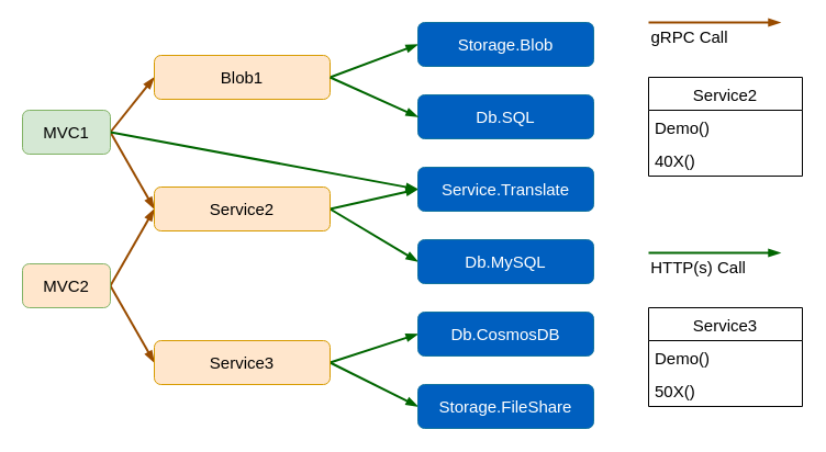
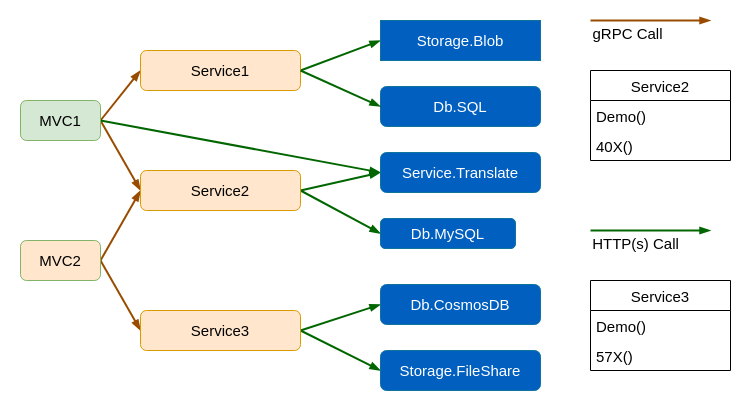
  <mxCell id="0" />
  <mxCell id="1" parent="0" />
  <mxCell id="2" style="edgeStyle=none;rounded=0;orthogonalLoop=1;jettySize=auto;html=1;exitX=1;exitY=0.5;exitDx=0;exitDy=0;entryX=0;entryY=0.5;entryDx=0;entryDy=0;fontSize=15;endArrow=blockThin;endFill=1;startArrow=none;startFill=0;fillColor=#bac8d3;strokeColor=#994C00;strokeWidth=2;" parent="1" source="5" target="10" edge="1"><mxGeometry relative="1" as="geometry" /></mxCell>
  <mxCell id="3" style="edgeStyle=none;rounded=0;orthogonalLoop=1;jettySize=auto;html=1;exitX=1;exitY=0.5;exitDx=0;exitDy=0;entryX=0;entryY=0.5;entryDx=0;entryDy=0;fontSize=15;endArrow=blockThin;endFill=1;startArrow=none;startFill=0;fillColor=#bac8d3;strokeColor=#994C00;strokeWidth=2;" parent="1" source="5" target="16" edge="1"><mxGeometry relative="1" as="geometry" /></mxCell>
  <mxCell id="4" style="edgeStyle=none;rounded=0;orthogonalLoop=1;jettySize=auto;html=1;exitX=1;exitY=0.5;exitDx=0;exitDy=0;entryX=0;entryY=0.5;entryDx=0;entryDy=0;fontSize=15;startArrow=none;startFill=0;endArrow=blockThin;endFill=1;fillColor=#bac8d3;strokeColor=#006600;strokeWidth=2;" parent="1" source="5" target="27" edge="1"><mxGeometry relative="1" as="geometry" /></mxCell>
  <mxCell id="5" value="&lt;font style=&quot;font-size: 15px&quot;&gt;MVC1&lt;/font&gt;" style="rounded=1;whiteSpace=wrap;html=1;fillColor=#d5e8d4;strokeColor=#82b366;" parent="1" vertex="1"><mxGeometry x="20" y="100" width="80" height="40" as="geometry" /></mxCell>
  <mxCell id="6" style="edgeStyle=none;rounded=0;orthogonalLoop=1;jettySize=auto;html=1;exitX=1;exitY=0.5;exitDx=0;exitDy=0;entryX=0;entryY=0.5;entryDx=0;entryDy=0;fontSize=15;endArrow=blockThin;endFill=1;startArrow=none;startFill=0;fillColor=#bac8d3;strokeColor=#994C00;strokeWidth=2;" parent="1" source="8" target="16" edge="1"><mxGeometry relative="1" as="geometry" /></mxCell>
  <mxCell id="7" style="edgeStyle=none;rounded=0;orthogonalLoop=1;jettySize=auto;html=1;exitX=1;exitY=0.5;exitDx=0;exitDy=0;entryX=0;entryY=0.5;entryDx=0;entryDy=0;fontSize=15;endArrow=blockThin;endFill=1;startArrow=none;startFill=0;fillColor=#bac8d3;strokeColor=#994C00;strokeWidth=2;" parent="1" source="8" target="13" edge="1"><mxGeometry relative="1" as="geometry" /></mxCell>
  <mxCell id="8" value="&lt;span style=&quot;font-size: 15px&quot;&gt;MVC2&lt;/span&gt;" style="rounded=1;whiteSpace=wrap;html=1;fillColor=#ffe6cc;strokeColor=#82b366;" parent="1" vertex="1"><mxGeometry x="20" y="240" width="80" height="40" as="geometry" /></mxCell>
  <mxCell id="9" style="rounded=0;orthogonalLoop=1;jettySize=auto;html=1;exitX=1;exitY=0.5;exitDx=0;exitDy=0;entryX=0;entryY=0.5;entryDx=0;entryDy=0;fontSize=15;startArrow=none;startFill=0;endArrow=blockThin;endFill=1;fillColor=#bac8d3;strokeColor=#006600;strokeWidth=2;" parent="1" source="10" target="19" edge="1"><mxGeometry relative="1" as="geometry" /></mxCell>
- <mxCell id="10" value="&lt;span style=&quot;font-size: 15px&quot;&gt;Blob1&lt;/span&gt;" style="rounded=1;whiteSpace=wrap;html=1;fillColor=#ffe6cc;strokeColor=#d79b00;" parent="1" vertex="1"><mxGeometry x="140" y="50" width="160" height="40" as="geometry" /></mxCell>
+ <mxCell id="10" value="&lt;span style=&quot;font-size: 15px&quot;&gt;Service1&lt;/span&gt;" style="rounded=1;whiteSpace=wrap;html=1;fillColor=#ffe6cc;strokeColor=#d79b00;" parent="1" vertex="1"><mxGeometry x="140" y="50" width="160" height="40" as="geometry" /></mxCell>
  <mxCell id="11" style="edgeStyle=none;rounded=0;orthogonalLoop=1;jettySize=auto;html=1;exitX=1;exitY=0.5;exitDx=0;exitDy=0;entryX=0;entryY=0.5;entryDx=0;entryDy=0;fontSize=15;startArrow=none;startFill=0;endArrow=blockThin;endFill=1;fillColor=#bac8d3;strokeColor=#006600;strokeWidth=2;" parent="1" source="13" target="18" edge="1"><mxGeometry relative="1" as="geometry" /></mxCell>
  <mxCell id="12" style="edgeStyle=none;rounded=0;orthogonalLoop=1;jettySize=auto;html=1;exitX=1;exitY=0.5;exitDx=0;exitDy=0;entryX=0;entryY=0.5;entryDx=0;entryDy=0;fontSize=15;startArrow=none;startFill=0;endArrow=blockThin;endFill=1;fillColor=#bac8d3;strokeColor=#006600;strokeWidth=2;" parent="1" source="13" target="20" edge="1"><mxGeometry relative="1" as="geometry" /></mxCell>
  <mxCell id="13" value="&lt;span style=&quot;font-size: 15px&quot;&gt;Service3&lt;/span&gt;" style="rounded=1;whiteSpace=wrap;html=1;fillColor=#ffe6cc;strokeColor=#d79b00;" parent="1" vertex="1"><mxGeometry x="140" y="310" width="160" height="40" as="geometry" /></mxCell>
  <mxCell id="14" style="edgeStyle=none;rounded=0;orthogonalLoop=1;jettySize=auto;html=1;exitX=1;exitY=0.5;exitDx=0;exitDy=0;entryX=0;entryY=0.5;entryDx=0;entryDy=0;fontSize=15;startArrow=none;startFill=0;endArrow=blockThin;endFill=1;fillColor=#bac8d3;strokeColor=#006600;strokeWidth=2;" parent="1" source="16" target="27" edge="1"><mxGeometry relative="1" as="geometry" /></mxCell>
  <mxCell id="15" style="edgeStyle=none;rounded=0;orthogonalLoop=1;jettySize=auto;html=1;exitX=1;exitY=0.5;exitDx=0;exitDy=0;entryX=0;entryY=0.5;entryDx=0;entryDy=0;fontSize=15;startArrow=none;startFill=0;endArrow=blockThin;endFill=1;fillColor=#bac8d3;strokeColor=#006600;strokeWidth=2;" parent="1" source="16" target="26" edge="1"><mxGeometry relative="1" as="geometry" /></mxCell>
  <mxCell id="16" value="&lt;span style=&quot;font-size: 15px&quot;&gt;Service2&lt;/span&gt;" style="rounded=1;whiteSpace=wrap;html=1;fillColor=#ffe6cc;strokeColor=#d79b00;" parent="1" vertex="1"><mxGeometry x="140" y="170" width="160" height="40" as="geometry" /></mxCell>
  <mxCell id="17" value="&lt;span style=&quot;font-size: 15px&quot;&gt;Db.SQL&lt;/span&gt;" style="rounded=1;whiteSpace=wrap;html=1;fillColor=#005FBF;strokeColor=#10739e;fontColor=#FFFFFF;" parent="1" vertex="1"><mxGeometry x="380" y="86" width="160" height="40" as="geometry" /></mxCell>
  <mxCell id="18" value="&lt;span style=&quot;font-size: 15px&quot;&gt;Db.CosmosDB&lt;/span&gt;" style="rounded=1;whiteSpace=wrap;html=1;fillColor=#005FBF;strokeColor=#10739e;fontColor=#FFFFFF;" parent="1" vertex="1"><mxGeometry x="380" y="284" width="160" height="40" as="geometry" /></mxCell>
- <mxCell id="19" value="&lt;span style=&quot;font-size: 15px&quot;&gt;Storage.Blob&lt;/span&gt;" style="rounded=1;whiteSpace=wrap;html=1;fillColor=#005FBF;strokeColor=#10739e;fontColor=#FFFFFF;" parent="1" vertex="1"><mxGeometry x="380" y="20" width="160" height="40" as="geometry" /></mxCell>
+ <mxCell id="19" value="&lt;span style=&quot;font-size: 15px&quot;&gt;Storage.Blob&lt;/span&gt;" style="whiteSpace=wrap;html=1;fillColor=#005FBF;strokeColor=#10739e;fontColor=#FFFFFF;rounded=0;" parent="1" vertex="1"><mxGeometry x="380" y="20" width="160" height="40" as="geometry" /></mxCell>
  <mxCell id="20" value="&lt;span style=&quot;font-size: 15px&quot;&gt;Storage.&lt;/span&gt;&lt;span style=&quot;font-size: 15px&quot;&gt;FileShare&lt;/span&gt;" style="rounded=1;whiteSpace=wrap;html=1;fillColor=#005FBF;strokeColor=#10739e;fontColor=#FFFFFF;" parent="1" vertex="1"><mxGeometry x="380" y="350" width="160" height="40" as="geometry" /></mxCell>
  <mxCell id="21" style="rounded=0;orthogonalLoop=1;jettySize=auto;html=1;exitX=1;exitY=0.5;exitDx=0;exitDy=0;entryX=0;entryY=0.5;entryDx=0;entryDy=0;fontSize=15;startArrow=none;startFill=0;endArrow=blockThin;endFill=1;fillColor=#bac8d3;strokeColor=#006600;strokeWidth=2;" parent="1" source="10" target="17" edge="1"><mxGeometry relative="1" as="geometry"><mxPoint x="310" y="80" as="sourcePoint" /><mxPoint x="390" y="50" as="targetPoint" /></mxGeometry></mxCell>
  <mxCell id="22" style="edgeStyle=none;rounded=0;orthogonalLoop=1;jettySize=auto;html=1;exitX=1;exitY=0.5;exitDx=0;exitDy=0;fontSize=15;endArrow=blockThin;endFill=1;startArrow=none;startFill=0;fillColor=#bac8d3;strokeColor=#994C00;strokeWidth=2;" parent="1" edge="1"><mxGeometry relative="1" as="geometry"><mxPoint x="590" y="20" as="sourcePoint" /><mxPoint x="710" y="20" as="targetPoint" /></mxGeometry></mxCell>
  <mxCell id="23" value="gRPC Call" style="edgeLabel;html=1;align=center;verticalAlign=middle;resizable=0;points=[];fontSize=15;" parent="22" vertex="1" connectable="0"><mxGeometry y="-4" relative="1" as="geometry"><mxPoint x="-24" y="8" as="offset" /></mxGeometry></mxCell>
  <mxCell id="24" style="edgeStyle=none;rounded=0;orthogonalLoop=1;jettySize=auto;html=1;exitX=1;exitY=0.5;exitDx=0;exitDy=0;fontSize=15;startArrow=none;startFill=0;endArrow=blockThin;endFill=1;fillColor=#bac8d3;strokeColor=#006600;strokeWidth=2;" parent="1" edge="1"><mxGeometry relative="1" as="geometry"><mxPoint x="590" y="230" as="sourcePoint" /><mxPoint x="710" y="230" as="targetPoint" /></mxGeometry></mxCell>
  <mxCell id="25" value="HTTP(s) Call" style="edgeLabel;html=1;align=center;verticalAlign=middle;resizable=0;points=[];fontSize=15;" parent="24" vertex="1" connectable="0"><mxGeometry x="-0.15" y="-3" relative="1" as="geometry"><mxPoint x="-7" y="9" as="offset" /></mxGeometry></mxCell>
- <mxCell id="26" value="&lt;span style=&quot;font-size: 15px&quot;&gt;Db.MySQL&lt;/span&gt;" style="rounded=1;whiteSpace=wrap;html=1;fillColor=#005FBF;strokeColor=#10739e;fontColor=#FFFFFF;" parent="1" vertex="1"><mxGeometry x="380" y="218" width="160" height="40" as="geometry" /></mxCell>
+ <mxCell id="26" value="&lt;span style=&quot;font-size: 15px&quot;&gt;Db.MySQL&lt;/span&gt;" style="rounded=1;whiteSpace=wrap;html=1;fillColor=#005FBF;strokeColor=#10739e;fontColor=#FFFFFF;" parent="1" vertex="1"><mxGeometry x="380" y="218" width="135" height="30" as="geometry" /></mxCell>
  <mxCell id="27" value="&lt;span style=&quot;font-size: 15px&quot;&gt;Service.Translate&lt;/span&gt;" style="rounded=1;whiteSpace=wrap;html=1;fillColor=#005FBF;strokeColor=#10739e;fontColor=#FFFFFF;" parent="1" vertex="1"><mxGeometry x="380" y="152" width="160" height="40" as="geometry" /></mxCell>
  <mxCell id="28" value="Service3" style="swimlane;fontStyle=0;childLayout=stackLayout;horizontal=1;startSize=30;horizontalStack=0;resizeParent=1;resizeParentMax=0;resizeLast=0;collapsible=1;marginBottom=0;fontSize=15;" parent="1" vertex="1"><mxGeometry x="590" y="280" width="140" height="90" as="geometry" /></mxCell>
  <mxCell id="29" value="Demo()" style="text;strokeColor=none;fillColor=none;align=left;verticalAlign=middle;spacingLeft=4;spacingRight=4;overflow=hidden;points=[[0,0.5],[1,0.5]];portConstraint=eastwest;rotatable=0;fontSize=15;" parent="28" vertex="1"><mxGeometry y="30" width="140" height="30" as="geometry" /></mxCell>
- <mxCell id="30" value="50X()" style="text;strokeColor=none;fillColor=none;align=left;verticalAlign=middle;spacingLeft=4;spacingRight=4;overflow=hidden;points=[[0,0.5],[1,0.5]];portConstraint=eastwest;rotatable=0;fontSize=15;" parent="28" vertex="1"><mxGeometry y="60" width="140" height="30" as="geometry" /></mxCell>
+ <mxCell id="30" value="57X()" style="text;strokeColor=none;fillColor=none;align=left;verticalAlign=middle;spacingLeft=4;spacingRight=4;overflow=hidden;points=[[0,0.5],[1,0.5]];portConstraint=eastwest;rotatable=0;fontSize=15;" parent="28" vertex="1"><mxGeometry y="60" width="140" height="30" as="geometry" /></mxCell>
  <mxCell id="31" value="Service2" style="swimlane;fontStyle=0;childLayout=stackLayout;horizontal=1;startSize=30;horizontalStack=0;resizeParent=1;resizeParentMax=0;resizeLast=0;collapsible=1;marginBottom=0;fontSize=15;" parent="1" vertex="1"><mxGeometry x="590" y="70" width="140" height="90" as="geometry" /></mxCell>
  <mxCell id="32" value="Demo()" style="text;strokeColor=none;fillColor=none;align=left;verticalAlign=middle;spacingLeft=4;spacingRight=4;overflow=hidden;points=[[0,0.5],[1,0.5]];portConstraint=eastwest;rotatable=0;fontSize=15;" parent="31" vertex="1"><mxGeometry y="30" width="140" height="30" as="geometry" /></mxCell>
  <mxCell id="33" value="40X()" style="text;strokeColor=none;fillColor=none;align=left;verticalAlign=middle;spacingLeft=4;spacingRight=4;overflow=hidden;points=[[0,0.5],[1,0.5]];portConstraint=eastwest;rotatable=0;fontSize=15;" parent="31" vertex="1"><mxGeometry y="60" width="140" height="30" as="geometry" /></mxCell>
